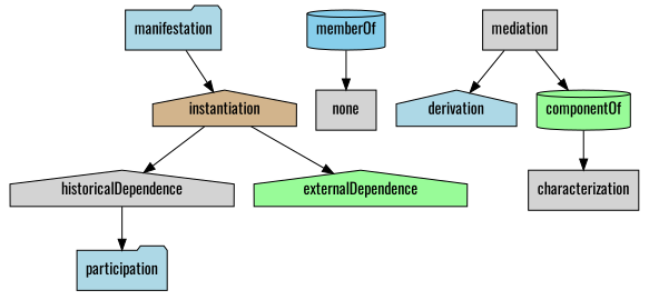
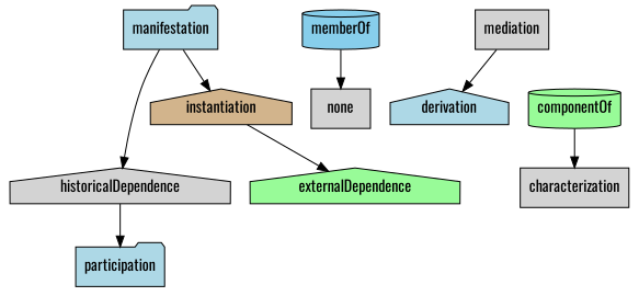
  strict digraph {
    fontname=Oswald
    node [fillcolor=lightgrey fontname=Oswald shape=house style=filled]
    edge [fontname=Oswald]
    manifestation [fillcolor=lightblue shape=folder]
    instantiation [fillcolor=tan]
    historicalDependence
    externalDependence [fillcolor=palegreen]
    participation [fillcolor=lightblue shape=folder]
    memberOf [fillcolor=skyblue shape=cylinder]
    none [shape=box]
    mediation [shape=box]
    derivation [fillcolor=lightblue]
    componentOf [fillcolor=palegreen shape=cylinder]
    characterization [shape=box]
    manifestation -> instantiation
-   instantiation -> historicalDependence
+   manifestation -> historicalDependence
    instantiation -> externalDependence
    historicalDependence -> participation
    memberOf -> none
    mediation -> derivation
-   mediation -> componentOf
    componentOf -> characterization
  }
